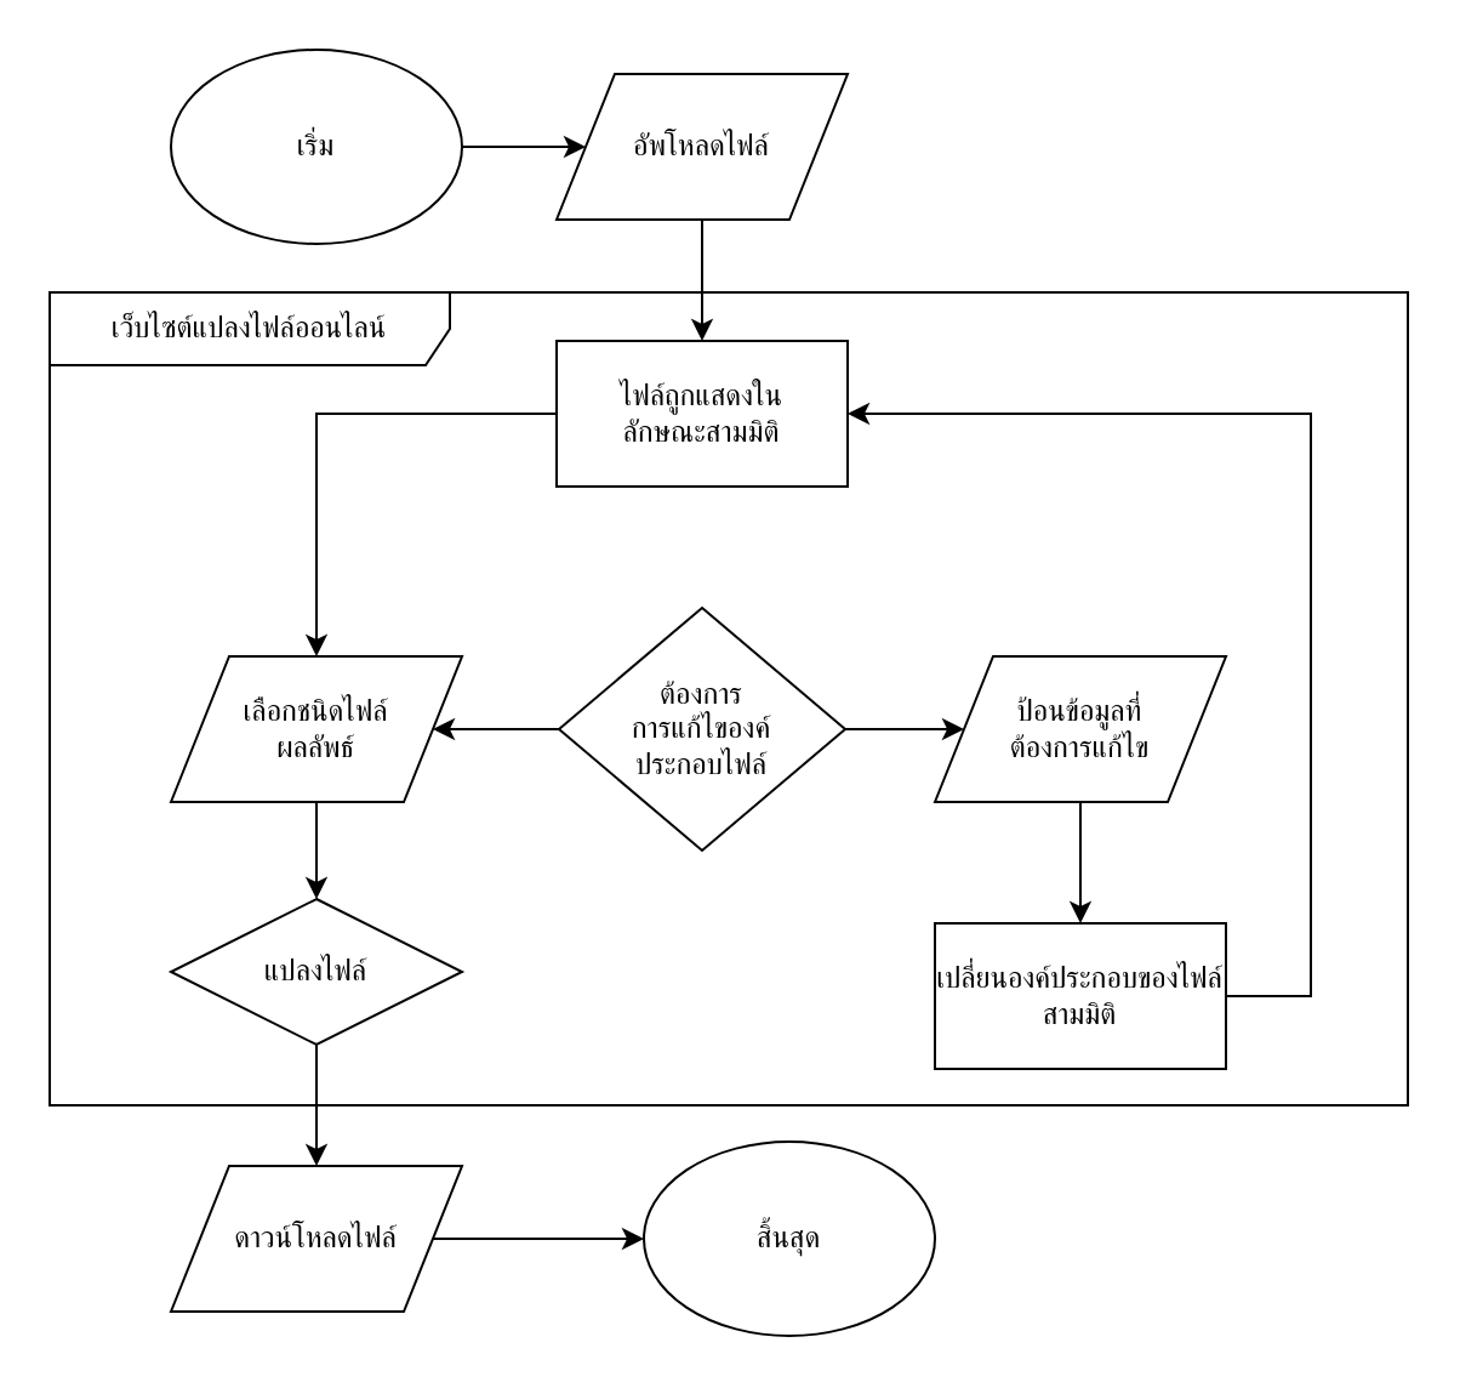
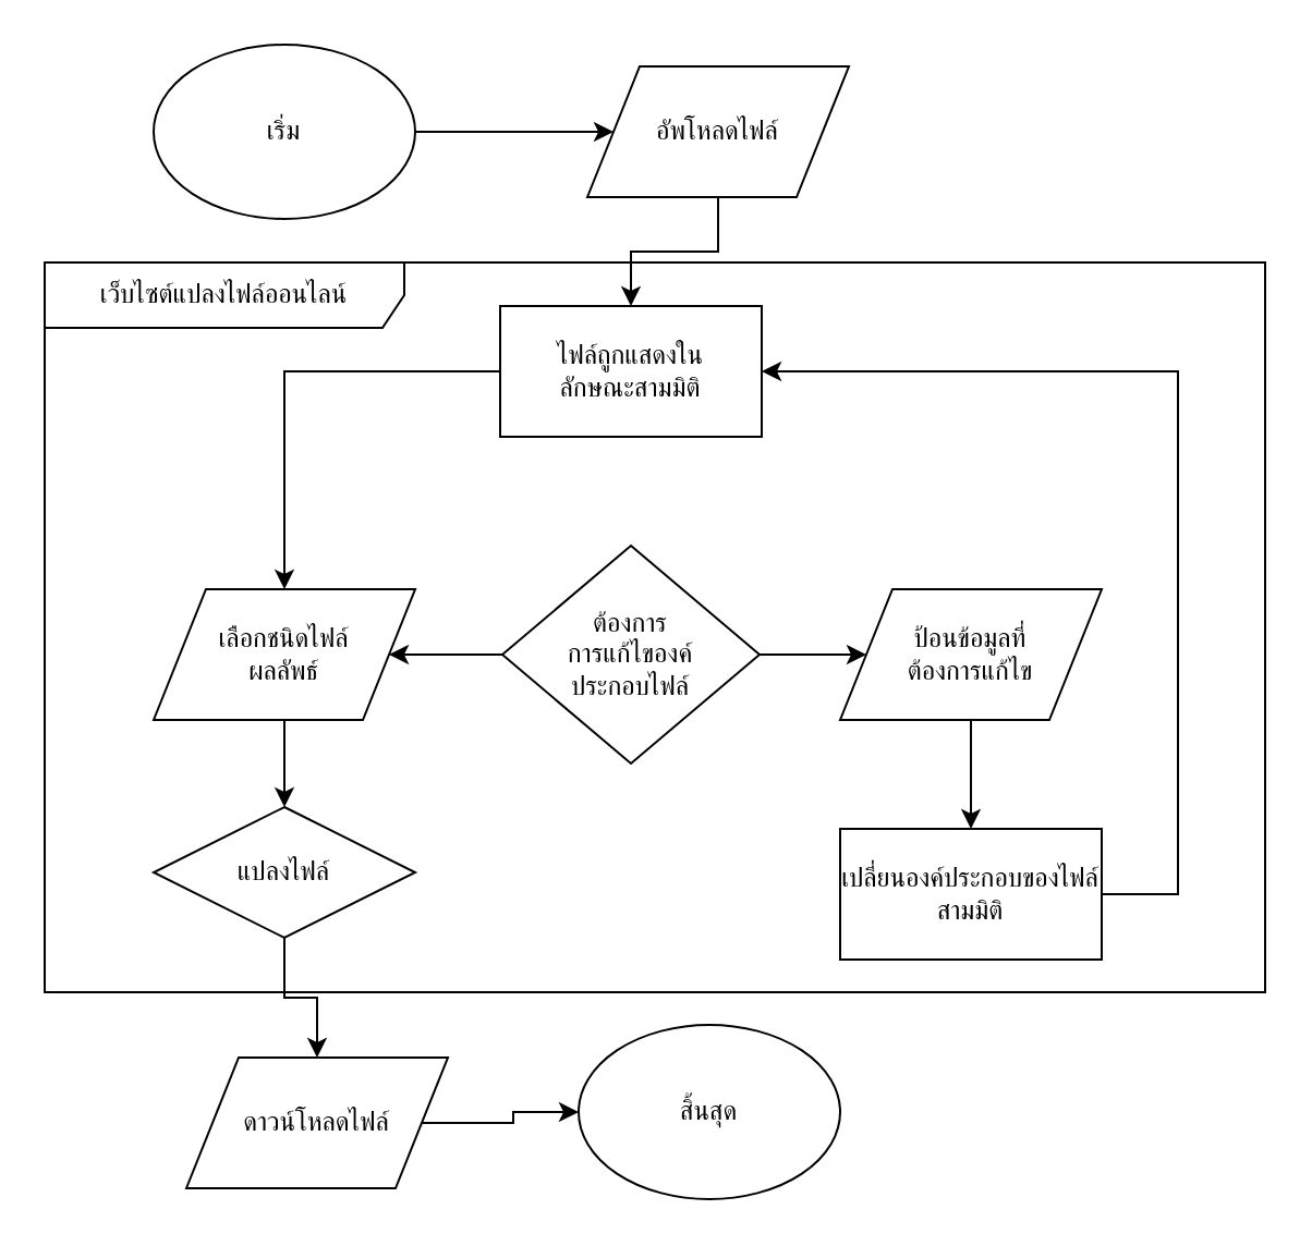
  <mxCell id="0" />
  <mxCell id="1" parent="0" />
  <mxCell id="2" style="edgeStyle=orthogonalEdgeStyle;rounded=0;orthogonalLoop=1;jettySize=auto;html=1;" edge="1" parent="1" source="3" target="13"><mxGeometry relative="1" as="geometry" /></mxCell>
  <mxCell id="3" value="เริ่ม" style="ellipse;whiteSpace=wrap;html=1;" vertex="1" parent="1"><mxGeometry x="70" y="20" width="120" height="80" as="geometry" /></mxCell>
  <mxCell id="4" value="เว็บไซต์แปลงไฟล์ออนไลน์" style="shape=umlFrame;whiteSpace=wrap;html=1;width=165;height=30;" vertex="1" parent="1"><mxGeometry x="20" y="120" width="560" height="335" as="geometry" /></mxCell>
  <mxCell id="5" style="edgeStyle=orthogonalEdgeStyle;rounded=0;orthogonalLoop=1;jettySize=auto;html=1;" edge="1" parent="1" source="6" target="17"><mxGeometry relative="1" as="geometry" /></mxCell>
  <mxCell id="6" value="ไฟล์ถูกแสดงใน&lt;br&gt;ลักษณะสามมิติ" style="rounded=0;whiteSpace=wrap;html=1;" vertex="1" parent="1"><mxGeometry x="229" y="140" width="120" height="60" as="geometry" /></mxCell>
  <mxCell id="7" style="edgeStyle=orthogonalEdgeStyle;rounded=0;orthogonalLoop=1;jettySize=auto;html=1;exitX=1;exitY=0.5;exitDx=0;exitDy=0;entryX=0;entryY=0.5;entryDx=0;entryDy=0;" edge="1" parent="1" source="9" target="15"><mxGeometry relative="1" as="geometry" /></mxCell>
  <mxCell id="8" style="edgeStyle=orthogonalEdgeStyle;rounded=0;orthogonalLoop=1;jettySize=auto;html=1;exitX=0;exitY=0.5;exitDx=0;exitDy=0;" edge="1" parent="1" source="9" target="17"><mxGeometry relative="1" as="geometry" /></mxCell>
  <mxCell id="9" value="ต้องการ&lt;br&gt;การแก้ไของค์&lt;br&gt;ประกอบไฟล์" style="rhombus;whiteSpace=wrap;html=1;" vertex="1" parent="1"><mxGeometry x="230" y="250" width="118" height="100" as="geometry" /></mxCell>
  <mxCell id="10" style="edgeStyle=orthogonalEdgeStyle;rounded=0;orthogonalLoop=1;jettySize=auto;html=1;entryX=1;entryY=0.5;entryDx=0;entryDy=0;" edge="1" parent="1" source="11" target="6"><mxGeometry relative="1" as="geometry"><Array as="points"><mxPoint x="540" y="410" /><mxPoint x="540" y="170" /></Array></mxGeometry></mxCell>
  <mxCell id="11" value="เปลี่ยนองค์ประกอบของไฟล์สามมิติ" style="rounded=0;whiteSpace=wrap;html=1;" vertex="1" parent="1"><mxGeometry x="385" y="380" width="120" height="60" as="geometry" /></mxCell>
  <mxCell id="12" style="edgeStyle=orthogonalEdgeStyle;rounded=0;orthogonalLoop=1;jettySize=auto;html=1;" edge="1" parent="1" source="13" target="6"><mxGeometry relative="1" as="geometry" /></mxCell>
- <mxCell id="13" value="อัพโหลดไฟล์" style="shape=parallelogram;perimeter=parallelogramPerimeter;whiteSpace=wrap;html=1;" vertex="1" parent="1"><mxGeometry x="229" y="30" width="120" height="60" as="geometry" /></mxCell>
+ <mxCell id="13" value="อัพโหลดไฟล์" style="shape=parallelogram;perimeter=parallelogramPerimeter;whiteSpace=wrap;html=1;" vertex="1" parent="1"><mxGeometry x="269" y="30" width="120" height="60" as="geometry" /></mxCell>
  <mxCell id="14" style="edgeStyle=orthogonalEdgeStyle;rounded=0;orthogonalLoop=1;jettySize=auto;html=1;" edge="1" parent="1" source="15" target="11"><mxGeometry relative="1" as="geometry" /></mxCell>
  <mxCell id="15" value="ป้อนข้อมูลที่&lt;br&gt;ต้องการแก้ไข" style="shape=parallelogram;perimeter=parallelogramPerimeter;whiteSpace=wrap;html=1;" vertex="1" parent="1"><mxGeometry x="385" y="270" width="120" height="60" as="geometry" /></mxCell>
  <mxCell id="16" style="edgeStyle=orthogonalEdgeStyle;rounded=0;orthogonalLoop=1;jettySize=auto;html=1;" edge="1" parent="1" source="17" target="19"><mxGeometry relative="1" as="geometry" /></mxCell>
  <mxCell id="17" value="เลือกชนิดไฟล์&lt;br&gt;ผลลัพธ์" style="shape=parallelogram;perimeter=parallelogramPerimeter;whiteSpace=wrap;html=1;" vertex="1" parent="1"><mxGeometry x="70" y="270" width="120" height="60" as="geometry" /></mxCell>
  <mxCell id="18" style="edgeStyle=orthogonalEdgeStyle;rounded=0;orthogonalLoop=1;jettySize=auto;html=1;" edge="1" parent="1" source="19" target="21"><mxGeometry relative="1" as="geometry" /></mxCell>
  <mxCell id="19" value="แปลงไฟล์" style="rhombus;whiteSpace=wrap;html=1;" vertex="1" parent="1"><mxGeometry x="70" y="370" width="120" height="60" as="geometry" /></mxCell>
  <mxCell id="20" style="edgeStyle=orthogonalEdgeStyle;rounded=0;orthogonalLoop=1;jettySize=auto;html=1;" edge="1" parent="1" source="21" target="22"><mxGeometry relative="1" as="geometry" /></mxCell>
- <mxCell id="21" value="ดาวน์โหลดไฟล์" style="shape=parallelogram;perimeter=parallelogramPerimeter;whiteSpace=wrap;html=1;" vertex="1" parent="1"><mxGeometry x="70" y="480" width="120" height="60" as="geometry" /></mxCell>
+ <mxCell id="21" value="ดาวน์โหลดไฟล์" style="shape=parallelogram;perimeter=parallelogramPerimeter;whiteSpace=wrap;html=1;" vertex="1" parent="1"><mxGeometry x="85" y="485" width="120" height="60" as="geometry" /></mxCell>
  <mxCell id="22" value="สิ้นสุด" style="ellipse;whiteSpace=wrap;html=1;" vertex="1" parent="1"><mxGeometry x="265" y="470" width="120" height="80" as="geometry" /></mxCell>
